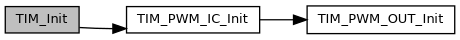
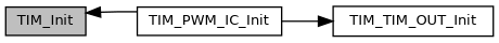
  digraph {
    rankdir=LR
    node [color=black fillcolor=white fontname=Helvetica fontsize=10 shape=record style=filled]
    edge [arrowhead=normal color=black fontname=Helvetica fontsize=10 labelfontname=Helvetica labelfontsize=10 style=solid]
    n1 [fillcolor=grey75 fontcolor=black height=0.2 label=TIM_Init width=0.4]
    n2 [height=0.2 label=TIM_PWM_IC_Init width=0.4]
-   n3 [height=0.2 label=TIM_PWM_OUT_Init width=0.4]
-   n1 -> n2
+   n3 [height=0.2 label=TIM_TIM_OUT_Init width=0.4]
+   n2 -> n1
    n2 -> n3
  }
